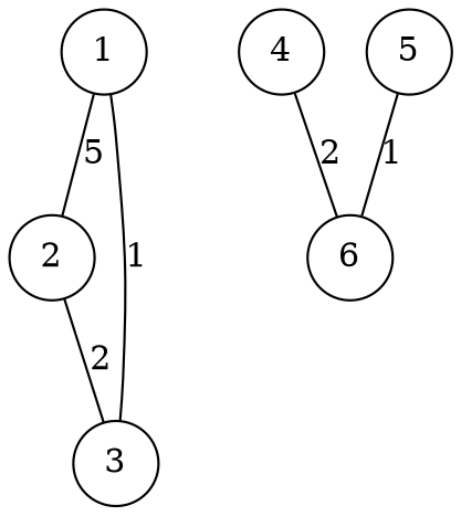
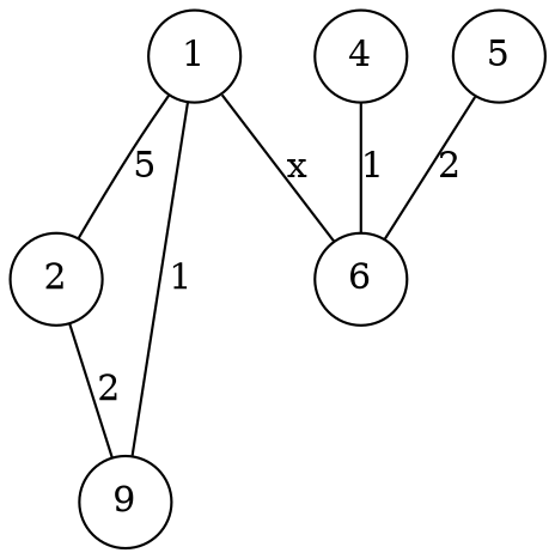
  graph {
    node [shape=circle]
    1
    2
-   3
+   3 [label=9]
    6
    4
    5
    1 -- 2 [label=5]
    1 -- 3 [label=1]
+   1 -- 6 [label=x]
    2 -- 3 [label=2]
-   4 -- 6 [label=2]
-   5 -- 6 [label=1]
+   4 -- 6 [label=1]
+   5 -- 6 [label=2]
  }
